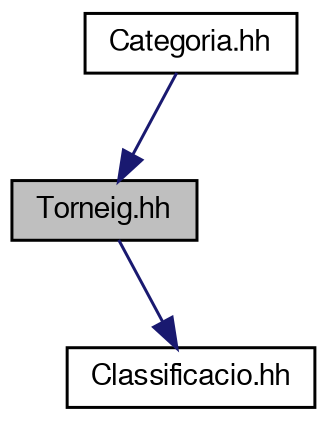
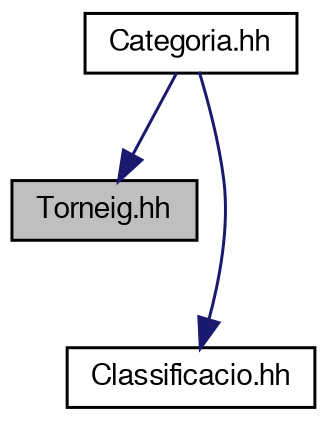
  digraph {
    node [color=black fillcolor=white fontname=FreeSans fontsize=10 shape=record style=filled]
    edge [color=midnightblue fontname=FreeSans fontsize=10 labelfontname=FreeSans labelfontsize=10 style=solid]
    n1 [fillcolor=grey75 fontcolor=black height=0.2 label="Torneig.hh" width=0.4]
    n2 [height=0.2 label="Classificacio.hh" width=0.4]
    n3 [height=0.2 label="Categoria.hh" width=0.4]
-   n1 -> n2
+   n3 -> n2
    n3 -> n1
  }
